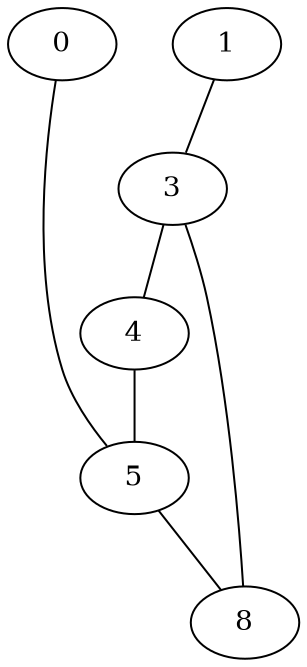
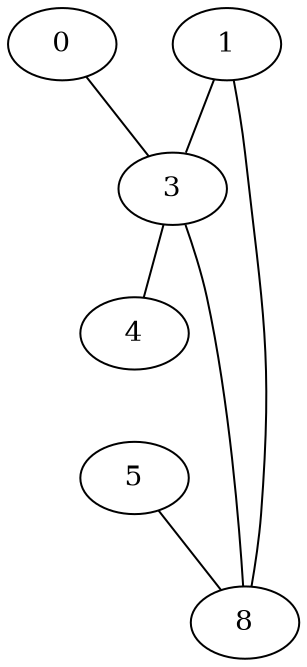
  graph {
    0
    5
    n3 [label=8]
    1
    3
    4
-   0 -- 5
+   0 -- 3
    5 -- n3
+   1 -- n3
    1 -- 3
    3 -- n3
    3 -- 4
-   4 -- 5
  }
